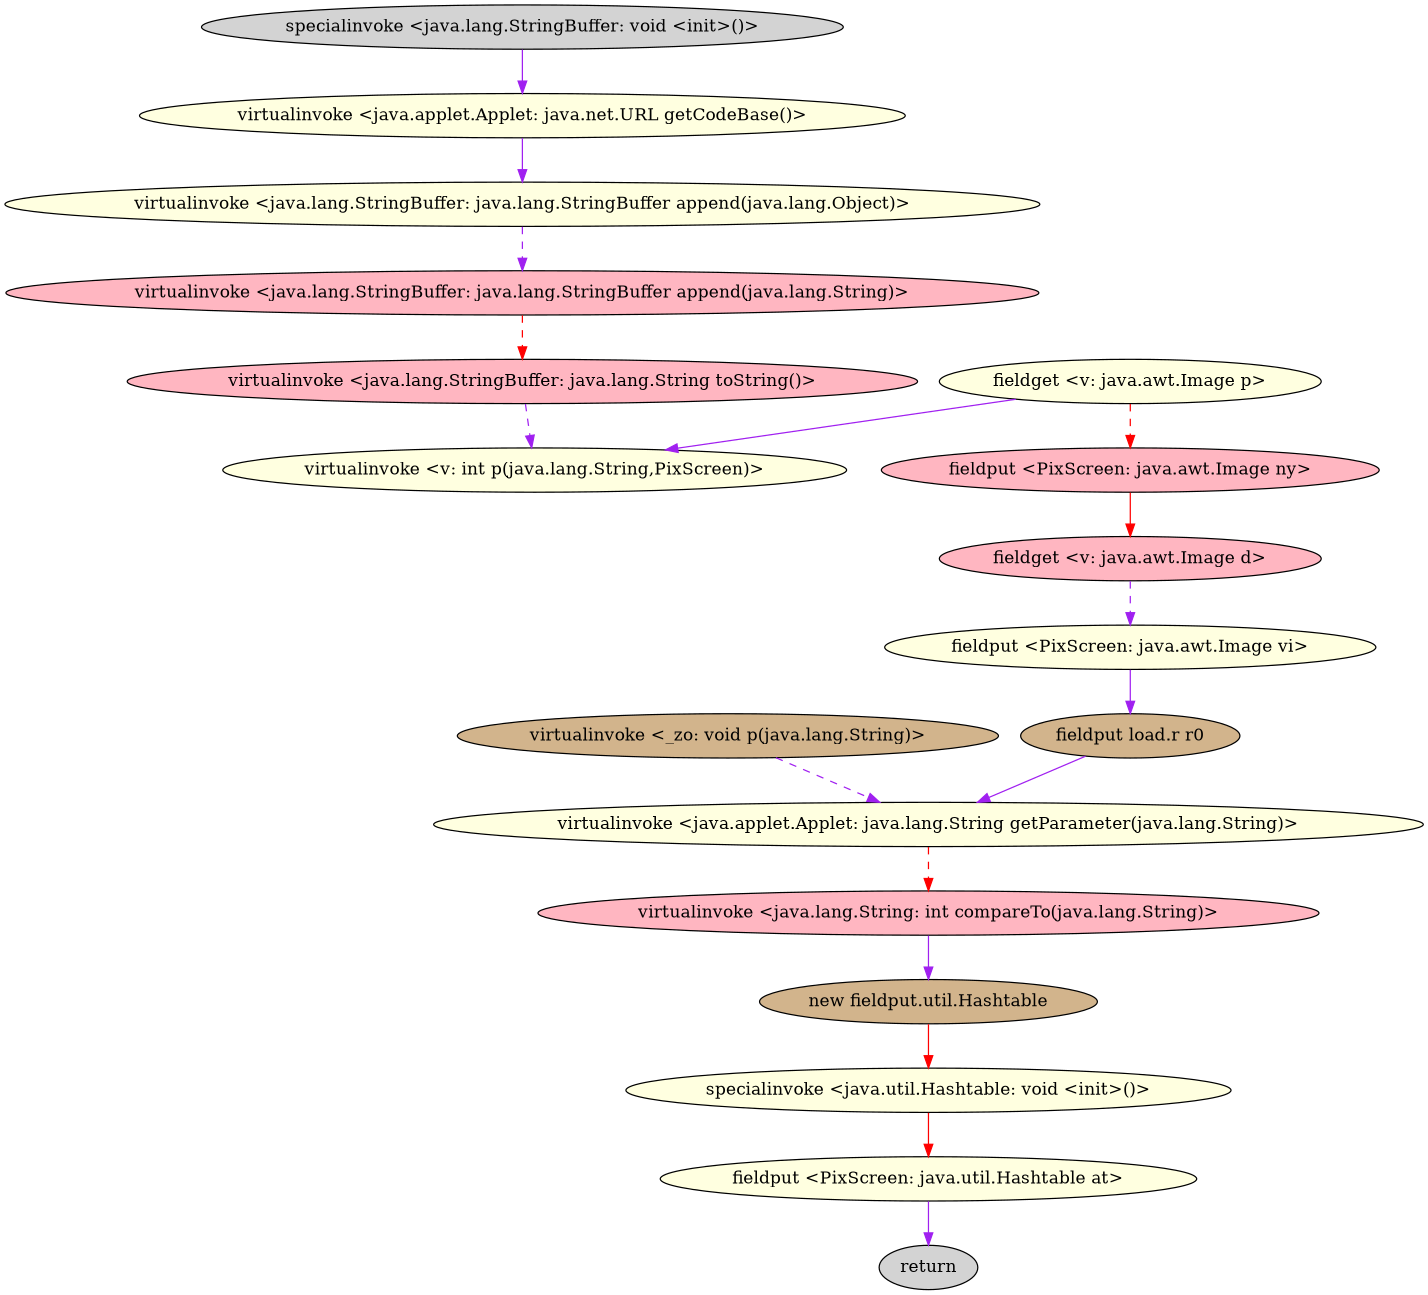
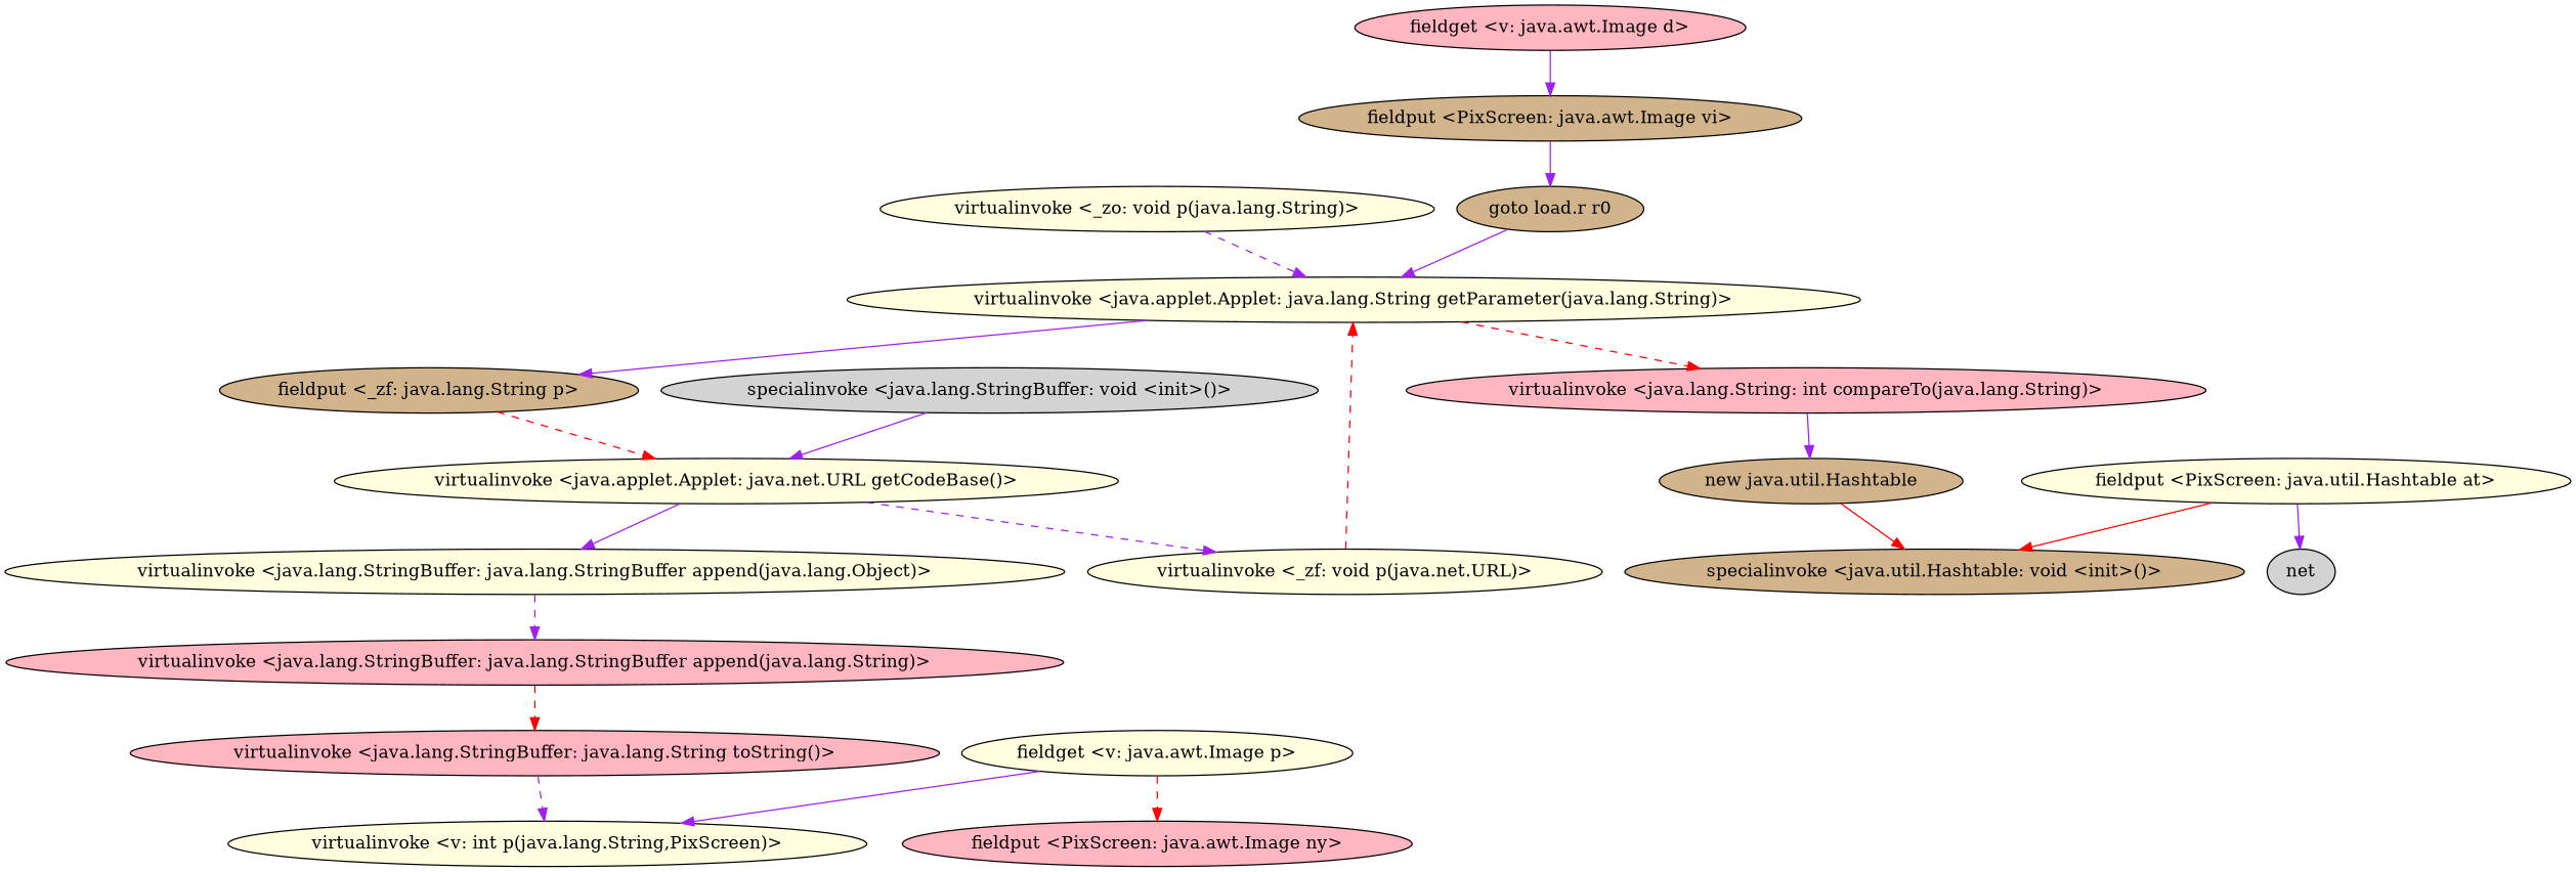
  digraph {
    node [fillcolor=lightyellow style=filled]
    edge [color=purple style=solid]
    "virtualinvoke <java.applet.Applet: java.lang.String getParameter(java.lang.String)>"
-   "virtualinvoke <_zo: void p(java.lang.String)>" [fillcolor=tan]
+   "virtualinvoke <_zo: void p(java.lang.String)>"
+   "fieldput <_zf: java.lang.String p>" [fillcolor=tan]
    "virtualinvoke <java.lang.String: int compareTo(java.lang.String)>" [fillcolor=lightpink]
    "virtualinvoke <java.applet.Applet: java.net.URL getCodeBase()>"
-   "new java.util.Hashtable" [fillcolor=tan label="new fieldput.util.Hashtable"]
+   "new java.util.Hashtable" [fillcolor=tan]
+   "virtualinvoke <_zf: void p(java.net.URL)>"
    "virtualinvoke <java.lang.StringBuffer: java.lang.StringBuffer append(java.lang.Object)>"
    "virtualinvoke <java.lang.StringBuffer: java.lang.StringBuffer append(java.lang.String)>" [fillcolor=lightpink]
    "specialinvoke <java.lang.StringBuffer: void <init>()>" [fillcolor=lightgrey]
    "virtualinvoke <java.lang.StringBuffer: java.lang.String toString()>" [fillcolor=lightpink]
    "virtualinvoke <v: int p(java.lang.String,PixScreen)>"
    "fieldget <v: java.awt.Image p>"
    "fieldput <PixScreen: java.awt.Image ny>" [fillcolor=lightpink]
    "fieldget <v: java.awt.Image d>" [fillcolor=lightpink]
-   "fieldput <PixScreen: java.awt.Image vi>"
-   "goto load.r r0" [fillcolor=tan label="fieldput load.r r0"]
-   "specialinvoke <java.util.Hashtable: void <init>()>"
+   "fieldput <PixScreen: java.awt.Image vi>" [fillcolor=tan]
+   "goto load.r r0" [fillcolor=tan]
+   "specialinvoke <java.util.Hashtable: void <init>()>" [fillcolor=tan]
    "fieldput <PixScreen: java.util.Hashtable at>"
-   return [fillcolor=lightgrey]
+   return [fillcolor=lightgrey label=net]
+   "virtualinvoke <java.applet.Applet: java.lang.String getParameter(java.lang.String)>" -> "fieldput <_zf: java.lang.String p>"
    "virtualinvoke <java.applet.Applet: java.lang.String getParameter(java.lang.String)>" -> "virtualinvoke <java.lang.String: int compareTo(java.lang.String)>" [color=red style=dashed]
    "virtualinvoke <_zo: void p(java.lang.String)>" -> "virtualinvoke <java.applet.Applet: java.lang.String getParameter(java.lang.String)>" [style=dashed]
+   "fieldput <_zf: java.lang.String p>" -> "virtualinvoke <java.applet.Applet: java.net.URL getCodeBase()>" [color=red style=dashed]
    "virtualinvoke <java.lang.String: int compareTo(java.lang.String)>" -> "new java.util.Hashtable"
+   "virtualinvoke <java.applet.Applet: java.net.URL getCodeBase()>" -> "virtualinvoke <_zf: void p(java.net.URL)>" [style=dashed]
    "virtualinvoke <java.applet.Applet: java.net.URL getCodeBase()>" -> "virtualinvoke <java.lang.StringBuffer: java.lang.StringBuffer append(java.lang.Object)>"
    "new java.util.Hashtable" -> "specialinvoke <java.util.Hashtable: void <init>()>" [color=red]
+   "virtualinvoke <_zf: void p(java.net.URL)>" -> "virtualinvoke <java.applet.Applet: java.lang.String getParameter(java.lang.String)>" [color=red style=dashed]
    "virtualinvoke <java.lang.StringBuffer: java.lang.StringBuffer append(java.lang.Object)>" -> "virtualinvoke <java.lang.StringBuffer: java.lang.StringBuffer append(java.lang.String)>" [style=dashed]
    "virtualinvoke <java.lang.StringBuffer: java.lang.StringBuffer append(java.lang.String)>" -> "virtualinvoke <java.lang.StringBuffer: java.lang.String toString()>" [color=red style=dashed]
    "specialinvoke <java.lang.StringBuffer: void <init>()>" -> "virtualinvoke <java.applet.Applet: java.net.URL getCodeBase()>"
    "virtualinvoke <java.lang.StringBuffer: java.lang.String toString()>" -> "virtualinvoke <v: int p(java.lang.String,PixScreen)>" [style=dashed]
    "fieldget <v: java.awt.Image p>" -> "virtualinvoke <v: int p(java.lang.String,PixScreen)>"
    "fieldget <v: java.awt.Image p>" -> "fieldput <PixScreen: java.awt.Image ny>" [color=red style=dashed]
-   "fieldput <PixScreen: java.awt.Image ny>" -> "fieldget <v: java.awt.Image d>" [color=red]
-   "fieldget <v: java.awt.Image d>" -> "fieldput <PixScreen: java.awt.Image vi>" [style=dashed]
+   "fieldget <v: java.awt.Image d>" -> "fieldput <PixScreen: java.awt.Image vi>"
    "fieldput <PixScreen: java.awt.Image vi>" -> "goto load.r r0"
    "goto load.r r0" -> "virtualinvoke <java.applet.Applet: java.lang.String getParameter(java.lang.String)>"
-   "specialinvoke <java.util.Hashtable: void <init>()>" -> "fieldput <PixScreen: java.util.Hashtable at>" [color=red]
+   "fieldput <PixScreen: java.util.Hashtable at>" -> "specialinvoke <java.util.Hashtable: void <init>()>" [color=red]
    "fieldput <PixScreen: java.util.Hashtable at>" -> return
  }
